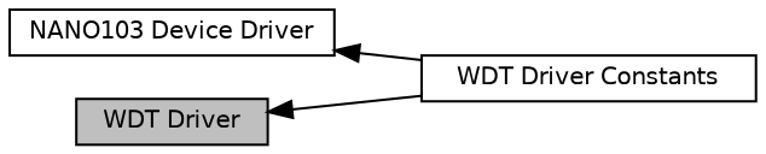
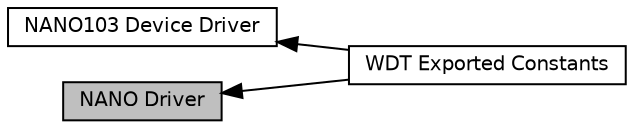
  digraph {
    rankdir=LR
    node [color=black fillcolor=white fontname=Helvetica fontsize=10 shape=box style=filled]
    edge [dir=back fontname=Helvetica fontsize=10 labelfontname=Helvetica labelfontsize=10 shape=plaintext style=solid]
    n1 [height=0.2 label="NANO103 Device Driver" width=0.4]
-   n2 [height=0.2 label="WDT Driver Constants" width=0.4]
-   n3 [fillcolor=grey75 fontcolor=black height=0.2 label="WDT Driver" width=0.4]
+   n2 [height=0.2 label="WDT Exported Constants" width=0.4]
+   n3 [fillcolor=grey75 fontcolor=black height=0.2 label="NANO Driver" width=0.4]
    n1 -> n2
    n3 -> n2
  }
